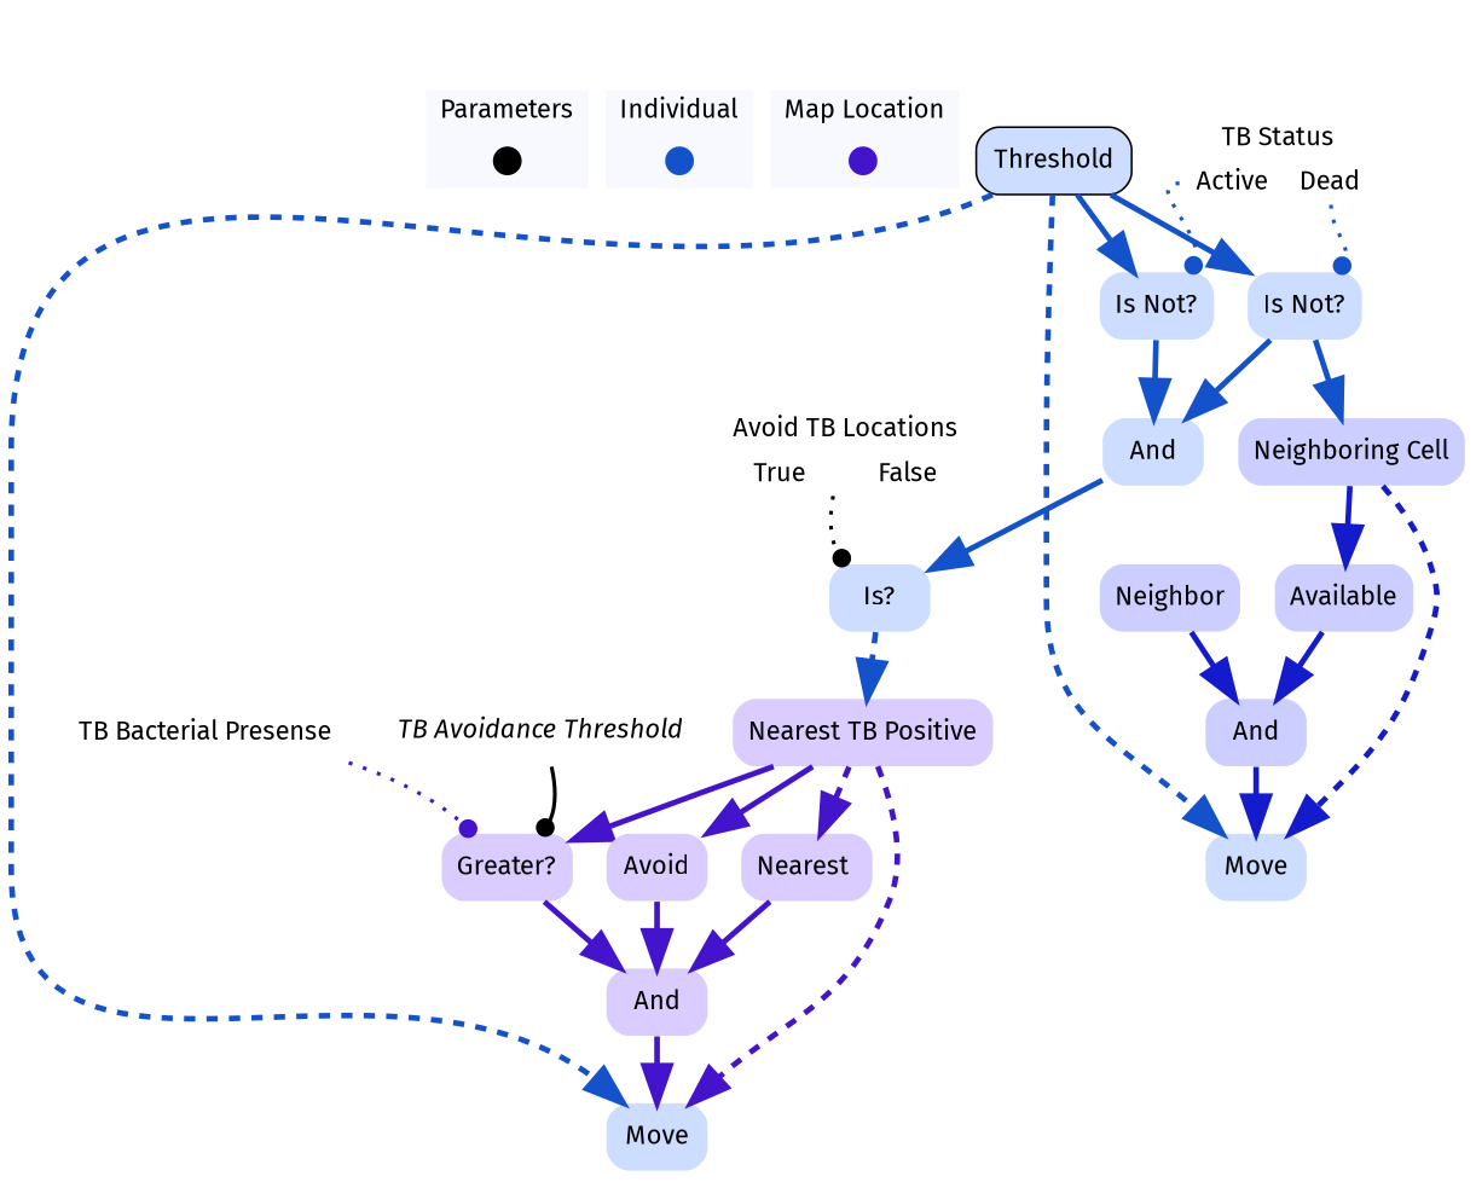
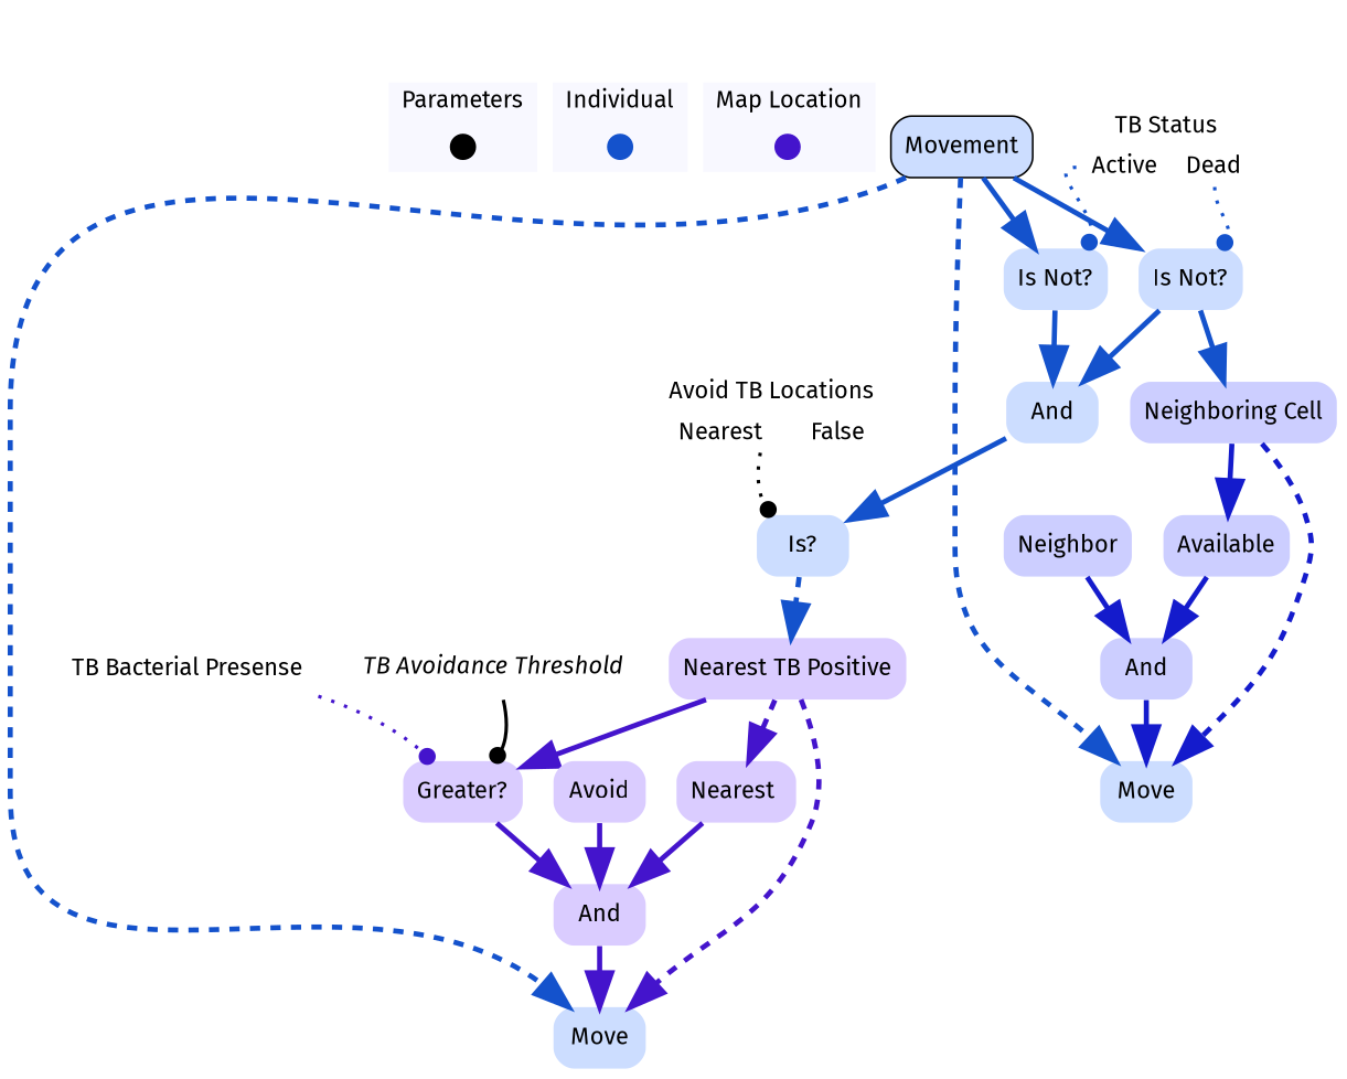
  digraph {
    fontname="Fira Sans"
    node [color="0.611, 0.2, 1.0" fontname="Fira Sans" shape=none style="rounded,filled"]
    edge [color="0.611, 0.9 , 0.8" fontname="Fira Sans" penwidth=3.0 arrowsize=2.0]
    contextOverview [color=black fixedsize=true fontcolor=white height=.2 shape=point style=filled width=.2]
    movementOverview [color="0.611, 0.9 , 0.8" fixedsize=true fontcolor=white height=.2 shape=point style=filled width=.2]
    nearestTBPositiveOverview [color="0.710, 0.9 , 0.8" fixedsize=true fontcolor=white height=.2 shape=point style=filled width=.2]
    n4 [color=none fillcolor=white label="{<individualtBStatus> TB Status | {<individualtBStatusactive> Active|<individualtBStatusdead> Dead}}" shape=record style=filled]
    n5 [label="Is Not?"]
    n6 [label="Is Not?"]
    n7 [color=gray fillcolor="0.660, 0.2, 1.0" label="Neighboring Cell"]
    n8 [label=And]
    n9 [color=none fillcolor=white fontsize=14 label="TB Bacterial Presense" style=filled]
    n10 [color="0.710, 0.2, 1.0" label="Greater?"]
    n11 [color="0.710, 0.2, 1.0" label=And]
    n12 [color=none fillcolor=white fontsize=14 label=<<i>TB Avoidance Threshold</i>> style=filled]
-   n13 [color=none fillcolor=white label="{<tBmodelavoidTBLocationsRecord> Avoid TB Locations | {<true> True| <false> False}}" shape=record style=filled]
+   n13 [color=none fillcolor=white label="{<tBmodelavoidTBLocationsRecord> Avoid TB Locations | {<true> Nearest| <false> False}}" shape=record style=filled]
    n14 [label="Is?"]
    n15 [color=gray fillcolor="0.710, 0.2, 1.0" label="Nearest TB Positive"]
-   n16 [color=black fillcolor="0.611, 0.2, 1.0" label=Threshold shape=box]
+   n16 [color=black fillcolor="0.611, 0.2, 1.0" label=Movement shape=box]
    n17 [label=Move]
    n18 [label=Move]
    n19 [color="0.660, 0.2, 1.0" label=Available]
    n20 [color="0.660, 0.2, 1.0" label=And]
    n21 [color="0.660, 0.2, 1.0" label=Neighbor]
    n22 [color="0.710, 0.2, 1.0" label="Nearest "]
    n23 [color="0.710, 0.2, 1.0" label=Avoid]
    subgraph cluster_1 {
      color=white
      fillcolor=ghostwhite
      label=Parameters
      labeljust=l
      style=filled
      contextOverview
    }
    subgraph cluster_2 {
      color=white
      fillcolor=ghostwhite
      label=Individual
      labeljust=l
      nodesep=0.1
      style=filled
      movementOverview
    }
    subgraph cluster_3 {
      color=white
      fillcolor=ghostwhite
      label="Map Location"
      labeljust=l
      nodesep=0.1
      style=filled
      nearestTBPositiveOverview
    }
    n4 -> n5 [arrowhead=dot headport=ne penwidth=2.0 style=dotted tailport=individualtBStatusdead arrowsize=""]
    n4 -> n6 [arrowhead=dot headport=ne penwidth=2.0 style=dotted tailport=individualtBStatusactive arrowsize=""]
    n5 -> n7
    n5 -> n8
    n6 -> n8
    n7 -> n18 [color="0.660, 0.9 , 0.8" headport=ne style=dashed]
    n7 -> n19 [color="0.660, 0.9 , 0.8"]
    n8 -> n14
    n9 -> n10 [arrowhead=dot color="0.710, 0.9 , 0.8" headport=nw penwidth=2.0 style=dotted arrowsize=""]
    n10 -> n11 [color="0.710, 0.9 , 0.8"]
    n11 -> n17 [color="0.710, 0.9 , 0.8"]
    n12 -> n10 [arrowhead=dot color=black headport=ne penwidth=2.0 style=solid arrowsize=""]
    n13 -> n14 [arrowhead=dot color=black headport=nw penwidth=2.0 style=dotted arrowsize=""]
    n14 -> n15 [style=dashed]
    n15 -> n10 [color="0.710, 0.9 , 0.8"]
    n15 -> n17 [color="0.710, 0.9 , 0.8" headport=ne style=dashed]
    n15 -> n22 [color="0.710, 0.9 , 0.8" style=dashed]
-   n15 -> n23 [color="0.710, 0.9 , 0.8"]
    n16 -> n5
    n16 -> n6
    n16 -> n17 [headport=nw style=dashed]
    n16 -> n18 [headport=nw style=dashed]
    n19 -> n20 [color="0.660, 0.9 , 0.8"]
    n20 -> n18 [color="0.660, 0.9 , 0.8"]
    n21 -> n20 [color="0.660, 0.9 , 0.8"]
    n22 -> n11 [color="0.710, 0.9 , 0.8"]
    n23 -> n11 [color="0.710, 0.9 , 0.8"]
  }
